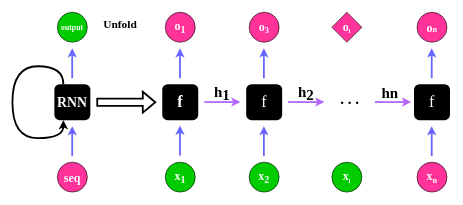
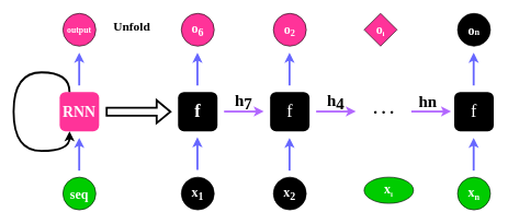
  <mxCell id="0" />
  <mxCell id="1" parent="0" />
  <mxCell id="2" value="&lt;font size=&quot;1&quot; data-font-src=&quot;https://fonts.googleapis.com/css?family=Italianno&quot; face=&quot;Italianno&quot; style=&quot;&quot; color=&quot;#ffffff&quot;&gt;&lt;b style=&quot;font-size: 27px;&quot;&gt;f&lt;/b&gt;&lt;/font&gt;" style="rounded=1;whiteSpace=wrap;html=1;fillColor=#000000;strokeColor=none;fontColor=#FF6666;" parent="1" vertex="1"><mxGeometry x="270" y="140" width="60" height="60" as="geometry" /></mxCell>
  <mxCell id="3" value="&lt;font color=&quot;#ffffff&quot; face=&quot;Italianno&quot; style=&quot;font-size: 27px;&quot;&gt;f&lt;/font&gt;" style="rounded=1;whiteSpace=wrap;html=1;fillColor=#000000;strokeColor=none;fontColor=#FF6666;" parent="1" vertex="1"><mxGeometry x="410" y="140" width="60" height="60" as="geometry" /></mxCell>
  <mxCell id="4" value="&lt;span style=&quot;color: rgb(255, 255, 255); font-family: Italianno; font-size: 27px;&quot;&gt;f&lt;/span&gt;" style="rounded=1;whiteSpace=wrap;html=1;fillColor=#000000;strokeColor=none;fontColor=#FF6666;" parent="1" vertex="1"><mxGeometry x="690" y="140" width="60" height="60" as="geometry" /></mxCell>
  <mxCell id="5" style="edgeStyle=orthogonalEdgeStyle;rounded=0;orthogonalLoop=1;jettySize=auto;html=1;exitX=0.5;exitY=0;exitDx=0;exitDy=0;strokeWidth=3;strokeColor=#6666FF;fontColor=#FF6666;" parent="1" edge="1"><mxGeometry relative="1" as="geometry"><mxPoint x="299.5" y="259" as="sourcePoint" /><mxPoint x="299.5" y="209" as="targetPoint" /></mxGeometry></mxCell>
- <mxCell id="6" value="&lt;font face=&quot;Ubuntu&quot; style=&quot;font-size: 20px;&quot;&gt;&lt;b&gt;x&lt;sub&gt;1&lt;/sub&gt;&lt;/b&gt;&lt;/font&gt;" style="ellipse;whiteSpace=wrap;html=1;aspect=fixed;fillColor=#00CC00;fontColor=#FFFFFF;" parent="1" vertex="1"><mxGeometry x="275" y="270" width="50" height="50" as="geometry" /></mxCell>
+ <mxCell id="6" value="&lt;font face=&quot;Ubuntu&quot; style=&quot;font-size: 20px;&quot;&gt;&lt;b&gt;x&lt;sub&gt;1&lt;/sub&gt;&lt;/b&gt;&lt;/font&gt;" style="ellipse;whiteSpace=wrap;html=1;aspect=fixed;fillColor=#000000;fontColor=#FFFFFF;" parent="1" vertex="1"><mxGeometry x="275" y="270" width="50" height="50" as="geometry" /></mxCell>
  <mxCell id="7" style="edgeStyle=orthogonalEdgeStyle;rounded=0;orthogonalLoop=1;jettySize=auto;html=1;exitX=0.5;exitY=0;exitDx=0;exitDy=0;strokeWidth=3;strokeColor=#6666FF;fontColor=#FF6666;" parent="1" edge="1"><mxGeometry relative="1" as="geometry"><mxPoint x="299.5" y="130" as="sourcePoint" /><mxPoint x="299.5" y="80" as="targetPoint" /></mxGeometry></mxCell>
- <mxCell id="8" value="&lt;font face=&quot;Ubuntu&quot;&gt;&lt;span style=&quot;font-size: 20px;&quot;&gt;&lt;b&gt;o&lt;sub&gt;1&lt;/sub&gt;&lt;/b&gt;&lt;/span&gt;&lt;/font&gt;" style="ellipse;whiteSpace=wrap;html=1;aspect=fixed;fillColor=#FF3399;fontColor=#FFFFFF;" parent="1" vertex="1"><mxGeometry x="275" y="20" width="50" height="50" as="geometry" /></mxCell>
- <mxCell id="9" value="&lt;b style=&quot;font-family: Ubuntu; font-size: 20px;&quot;&gt;o&lt;/b&gt;&lt;b style=&quot;font-family: Ubuntu; font-size: 16.667px;&quot;&gt;&lt;sub&gt;3&lt;/sub&gt;&lt;/b&gt;" style="ellipse;whiteSpace=wrap;html=1;aspect=fixed;fillColor=#FF3399;fontColor=#FFFFFF;" parent="1" vertex="1"><mxGeometry x="415" y="20" width="50" height="50" as="geometry" /></mxCell>
- <mxCell id="10" value="&lt;b style=&quot;font-family: Ubuntu; font-size: 20px;&quot;&gt;o&lt;/b&gt;&lt;b style=&quot;font-family: Ubuntu; font-size: 13.889px;&quot;&gt;n&lt;/b&gt;" style="ellipse;whiteSpace=wrap;html=1;aspect=fixed;fillColor=#FF3399;fontColor=#FFFFFF;" parent="1" vertex="1"><mxGeometry x="695" y="20" width="50" height="50" as="geometry" /></mxCell>
+ <mxCell id="8" value="&lt;font face=&quot;Ubuntu&quot;&gt;&lt;span style=&quot;font-size: 20px;&quot;&gt;&lt;b&gt;o&lt;sub&gt;6&lt;/sub&gt;&lt;/b&gt;&lt;/span&gt;&lt;/font&gt;" style="ellipse;whiteSpace=wrap;html=1;aspect=fixed;fillColor=#FF3399;fontColor=#FFFFFF;" parent="1" vertex="1"><mxGeometry x="275" y="20" width="50" height="50" as="geometry" /></mxCell>
+ <mxCell id="9" value="&lt;b style=&quot;font-family: Ubuntu; font-size: 20px;&quot;&gt;o&lt;/b&gt;&lt;b style=&quot;font-family: Ubuntu; font-size: 16.667px;&quot;&gt;&lt;sub&gt;2&lt;/sub&gt;&lt;/b&gt;" style="ellipse;whiteSpace=wrap;html=1;aspect=fixed;fillColor=#FF3399;fontColor=#FFFFFF;" parent="1" vertex="1"><mxGeometry x="415" y="20" width="50" height="50" as="geometry" /></mxCell>
+ <mxCell id="10" value="&lt;b style=&quot;font-family: Ubuntu; font-size: 20px;&quot;&gt;o&lt;/b&gt;&lt;b style=&quot;font-family: Ubuntu; font-size: 13.889px;&quot;&gt;n&lt;/b&gt;" style="ellipse;whiteSpace=wrap;html=1;aspect=fixed;fillColor=#000000;fontColor=#FFFFFF;" parent="1" vertex="1"><mxGeometry x="695" y="20" width="50" height="50" as="geometry" /></mxCell>
  <mxCell id="11" style="edgeStyle=orthogonalEdgeStyle;rounded=0;orthogonalLoop=1;jettySize=auto;html=1;exitX=0.5;exitY=0;exitDx=0;exitDy=0;strokeWidth=3;strokeColor=#6666FF;fontColor=#FF6666;" parent="1" edge="1"><mxGeometry relative="1" as="geometry"><mxPoint x="439.5" y="130" as="sourcePoint" /><mxPoint x="439.5" y="80" as="targetPoint" /></mxGeometry></mxCell>
  <mxCell id="12" style="edgeStyle=orthogonalEdgeStyle;rounded=0;orthogonalLoop=1;jettySize=auto;html=1;exitX=0.5;exitY=0;exitDx=0;exitDy=0;strokeWidth=3;strokeColor=#6666FF;fontColor=#FF6666;" parent="1" edge="1"><mxGeometry relative="1" as="geometry"><mxPoint x="719.5" y="130" as="sourcePoint" /><mxPoint x="719.5" y="80" as="targetPoint" /></mxGeometry></mxCell>
- <mxCell id="13" value="&lt;font face=&quot;Ubuntu&quot; style=&quot;font-size: 20px;&quot;&gt;&lt;b&gt;x&lt;sub&gt;2&lt;/sub&gt;&lt;/b&gt;&lt;/font&gt;" style="ellipse;whiteSpace=wrap;html=1;aspect=fixed;fillColor=#00CC00;fontColor=#FFFFFF;" parent="1" vertex="1"><mxGeometry x="415" y="270" width="50" height="50" as="geometry" /></mxCell>
- <mxCell id="14" value="&lt;font face=&quot;Ubuntu&quot; style=&quot;&quot;&gt;&lt;b style=&quot;&quot;&gt;&lt;span style=&quot;font-size: 20px;&quot;&gt;x&lt;/span&gt;&lt;span style=&quot;font-size: 16.667px;&quot;&gt;&lt;sub&gt;n&lt;/sub&gt;&lt;/span&gt;&lt;/b&gt;&lt;/font&gt;" style="ellipse;whiteSpace=wrap;html=1;aspect=fixed;fillColor=#ff3399;fontColor=#FFFFFF;" parent="1" vertex="1"><mxGeometry x="695" y="270" width="50" height="50" as="geometry" /></mxCell>
+ <mxCell id="13" value="&lt;font face=&quot;Ubuntu&quot; style=&quot;font-size: 20px;&quot;&gt;&lt;b&gt;x&lt;sub&gt;2&lt;/sub&gt;&lt;/b&gt;&lt;/font&gt;" style="ellipse;whiteSpace=wrap;html=1;aspect=fixed;fillColor=#000000;fontColor=#FFFFFF;" parent="1" vertex="1"><mxGeometry x="415" y="270" width="50" height="50" as="geometry" /></mxCell>
+ <mxCell id="14" value="&lt;font face=&quot;Ubuntu&quot; style=&quot;&quot;&gt;&lt;b style=&quot;&quot;&gt;&lt;span style=&quot;font-size: 20px;&quot;&gt;x&lt;/span&gt;&lt;span style=&quot;font-size: 16.667px;&quot;&gt;&lt;sub&gt;n&lt;/sub&gt;&lt;/span&gt;&lt;/b&gt;&lt;/font&gt;" style="ellipse;whiteSpace=wrap;html=1;aspect=fixed;fillColor=#00CC00;fontColor=#FFFFFF;" parent="1" vertex="1"><mxGeometry x="695" y="270" width="50" height="50" as="geometry" /></mxCell>
  <mxCell id="15" style="edgeStyle=orthogonalEdgeStyle;rounded=0;orthogonalLoop=1;jettySize=auto;html=1;exitX=0.5;exitY=0;exitDx=0;exitDy=0;strokeWidth=3;strokeColor=#6666FF;fontColor=#FF6666;" parent="1" edge="1"><mxGeometry relative="1" as="geometry"><mxPoint x="439.5" y="260" as="sourcePoint" /><mxPoint x="439.5" y="210" as="targetPoint" /></mxGeometry></mxCell>
  <mxCell id="16" style="edgeStyle=orthogonalEdgeStyle;rounded=0;orthogonalLoop=1;jettySize=auto;html=1;exitX=0.5;exitY=0;exitDx=0;exitDy=0;strokeWidth=3;strokeColor=#6666FF;fontColor=#FF6666;" parent="1" edge="1"><mxGeometry relative="1" as="geometry"><mxPoint x="719.5" y="260" as="sourcePoint" /><mxPoint x="719.5" y="210" as="targetPoint" /></mxGeometry></mxCell>
  <mxCell id="17" style="edgeStyle=orthogonalEdgeStyle;rounded=0;orthogonalLoop=1;jettySize=auto;html=1;exitX=0.5;exitY=0;exitDx=0;exitDy=0;strokeWidth=3;strokeColor=#B266FF;fontColor=#FF6666;" parent="1" edge="1"><mxGeometry relative="1" as="geometry"><mxPoint x="340" y="169.78" as="sourcePoint" /><mxPoint x="400.5" y="169.78" as="targetPoint" /></mxGeometry></mxCell>
  <mxCell id="18" style="edgeStyle=orthogonalEdgeStyle;rounded=0;orthogonalLoop=1;jettySize=auto;html=1;exitX=0.5;exitY=0;exitDx=0;exitDy=0;strokeWidth=3;strokeColor=#B266FF;fontColor=#FF6666;" parent="1" edge="1"><mxGeometry relative="1" as="geometry"><mxPoint x="480" y="169.76" as="sourcePoint" /><mxPoint x="540.5" y="169.76" as="targetPoint" /></mxGeometry></mxCell>
  <mxCell id="19" style="edgeStyle=orthogonalEdgeStyle;rounded=0;orthogonalLoop=1;jettySize=auto;html=1;exitX=0.5;exitY=0;exitDx=0;exitDy=0;strokeWidth=3;strokeColor=#B266FF;fontColor=#FF6666;" parent="1" edge="1"><mxGeometry relative="1" as="geometry"><mxPoint x="624.75" y="169.76" as="sourcePoint" /><mxPoint x="685.25" y="169.76" as="targetPoint" /></mxGeometry></mxCell>
- <mxCell id="20" value="&lt;font data-font-src=&quot;https://fonts.googleapis.com/css?family=Italianno&quot; face=&quot;Italianno&quot; style=&quot;font-size: 25px;&quot;&gt;&lt;span style=&quot;font-size: 25px;&quot;&gt;h&lt;sub style=&quot;font-size: 25px;&quot;&gt;1&lt;/sub&gt;&lt;/span&gt;&lt;/font&gt;" style="text;html=1;align=center;verticalAlign=middle;whiteSpace=wrap;rounded=0;fontSize=25;fontStyle=1" parent="1" vertex="1"><mxGeometry x="340" y="140" width="60" height="30" as="geometry" /></mxCell>
- <mxCell id="21" value="&lt;font style=&quot;font-size: 25px;&quot;&gt;&lt;span style=&quot;font-size: 25px;&quot;&gt;&lt;span style=&quot;font-size: 25px;&quot;&gt;h&lt;/span&gt;&lt;span style=&quot;font-size: 25px;&quot;&gt;&lt;sub style=&quot;font-size: 25px;&quot;&gt;2&lt;/sub&gt;&lt;/span&gt;&lt;/span&gt;&lt;/font&gt;" style="text;html=1;align=center;verticalAlign=middle;whiteSpace=wrap;rounded=0;fontFamily=Italianno;fontSource=https%3A%2F%2Ffonts.googleapis.com%2Fcss%3Ffamily%3DItalianno;fontSize=25;fontStyle=1" parent="1" vertex="1"><mxGeometry x="480" y="140" width="60" height="30" as="geometry" /></mxCell>
+ <mxCell id="20" value="&lt;font data-font-src=&quot;https://fonts.googleapis.com/css?family=Italianno&quot; face=&quot;Italianno&quot; style=&quot;font-size: 25px;&quot;&gt;&lt;span style=&quot;font-size: 25px;&quot;&gt;h&lt;sub style=&quot;font-size: 25px;&quot;&gt;7&lt;/sub&gt;&lt;/span&gt;&lt;/font&gt;" style="text;html=1;align=center;verticalAlign=middle;whiteSpace=wrap;rounded=0;fontSize=25;fontStyle=1" parent="1" vertex="1"><mxGeometry x="340" y="140" width="60" height="30" as="geometry" /></mxCell>
+ <mxCell id="21" value="&lt;font style=&quot;font-size: 25px;&quot;&gt;&lt;span style=&quot;font-size: 25px;&quot;&gt;&lt;span style=&quot;font-size: 25px;&quot;&gt;h&lt;/span&gt;&lt;span style=&quot;font-size: 25px;&quot;&gt;&lt;sub style=&quot;font-size: 25px;&quot;&gt;4&lt;/sub&gt;&lt;/span&gt;&lt;/span&gt;&lt;/font&gt;" style="text;html=1;align=center;verticalAlign=middle;whiteSpace=wrap;rounded=0;fontFamily=Italianno;fontSource=https%3A%2F%2Ffonts.googleapis.com%2Fcss%3Ffamily%3DItalianno;fontSize=25;fontStyle=1" parent="1" vertex="1"><mxGeometry x="480" y="140" width="60" height="30" as="geometry" /></mxCell>
  <mxCell id="22" value="&lt;font style=&quot;font-size: 25px;&quot;&gt;&lt;span style=&quot;font-size: 25px;&quot;&gt;&lt;span style=&quot;font-size: 25px;&quot;&gt;hn&lt;/span&gt;&lt;/span&gt;&lt;/font&gt;" style="text;html=1;align=center;verticalAlign=middle;whiteSpace=wrap;rounded=0;fontFamily=Italianno;fontSource=https%3A%2F%2Ffonts.googleapis.com%2Fcss%3Ffamily%3DItalianno;fontSize=25;fontStyle=1" parent="1" vertex="1"><mxGeometry x="620" y="140" width="60" height="30" as="geometry" /></mxCell>
- <mxCell id="23" value="&lt;font face=&quot;Ubuntu&quot; size=&quot;1&quot; style=&quot;&quot; color=&quot;#ffffff&quot;&gt;&lt;b style=&quot;font-size: 23px;&quot;&gt;RNN&lt;/b&gt;&lt;/font&gt;" style="rounded=1;whiteSpace=wrap;html=1;fillColor=#000000;strokeColor=none;fontColor=#FF6666;" parent="1" vertex="1"><mxGeometry x="90" y="140" width="60" height="60" as="geometry" /></mxCell>
- <mxCell id="24" value="&lt;font face=&quot;Ubuntu&quot; style=&quot;font-size: 20px;&quot;&gt;&lt;b&gt;seq&lt;/b&gt;&lt;/font&gt;" style="ellipse;whiteSpace=wrap;html=1;aspect=fixed;fillColor=#ff3399;fontColor=#FFFFFF;" parent="1" vertex="1"><mxGeometry x="95" y="270" width="50" height="50" as="geometry" /></mxCell>
- <mxCell id="25" value="&lt;font size=&quot;1&quot; face=&quot;Ubuntu&quot;&gt;&lt;b style=&quot;font-size: 13px;&quot;&gt;output&lt;/b&gt;&lt;/font&gt;" style="ellipse;whiteSpace=wrap;html=1;aspect=fixed;fillColor=#00cc00;fontColor=#FFFFFF;" parent="1" vertex="1"><mxGeometry x="95" y="20" width="50" height="50" as="geometry" /></mxCell>
+ <mxCell id="23" value="&lt;font face=&quot;Ubuntu&quot; size=&quot;1&quot; style=&quot;&quot; color=&quot;#ffffff&quot;&gt;&lt;b style=&quot;font-size: 23px;&quot;&gt;RNN&lt;/b&gt;&lt;/font&gt;" style="rounded=1;whiteSpace=wrap;html=1;fillColor=#ff3399;strokeColor=none;fontColor=#FF6666;" parent="1" vertex="1"><mxGeometry x="90" y="140" width="60" height="60" as="geometry" /></mxCell>
+ <mxCell id="24" value="&lt;font face=&quot;Ubuntu&quot; style=&quot;font-size: 20px;&quot;&gt;&lt;b&gt;seq&lt;/b&gt;&lt;/font&gt;" style="ellipse;whiteSpace=wrap;html=1;aspect=fixed;fillColor=#00CC00;fontColor=#FFFFFF;" parent="1" vertex="1"><mxGeometry x="95" y="270" width="50" height="50" as="geometry" /></mxCell>
+ <mxCell id="25" value="&lt;font size=&quot;1&quot; face=&quot;Ubuntu&quot;&gt;&lt;b style=&quot;font-size: 13px;&quot;&gt;output&lt;/b&gt;&lt;/font&gt;" style="ellipse;whiteSpace=wrap;html=1;aspect=fixed;fillColor=#FF3399;fontColor=#FFFFFF;" parent="1" vertex="1"><mxGeometry x="95" y="20" width="50" height="50" as="geometry" /></mxCell>
  <mxCell id="26" style="edgeStyle=orthogonalEdgeStyle;rounded=0;orthogonalLoop=1;jettySize=auto;html=1;exitX=0.5;exitY=0;exitDx=0;exitDy=0;strokeWidth=3;strokeColor=#6666FF;fontColor=#FF6666;" parent="1" edge="1"><mxGeometry relative="1" as="geometry"><mxPoint x="119.74" y="130" as="sourcePoint" /><mxPoint x="119.74" y="80" as="targetPoint" /></mxGeometry></mxCell>
  <mxCell id="27" style="edgeStyle=orthogonalEdgeStyle;rounded=0;orthogonalLoop=1;jettySize=auto;html=1;exitX=0.5;exitY=0;exitDx=0;exitDy=0;strokeWidth=3;strokeColor=#6666FF;fontColor=#FF6666;" parent="1" edge="1"><mxGeometry relative="1" as="geometry"><mxPoint x="119.74" y="260" as="sourcePoint" /><mxPoint x="119.74" y="210" as="targetPoint" /></mxGeometry></mxCell>
  <mxCell id="28" style="edgeStyle=orthogonalEdgeStyle;rounded=0;orthogonalLoop=1;jettySize=auto;html=1;exitX=0.25;exitY=0;exitDx=0;exitDy=0;entryX=0.25;entryY=1;entryDx=0;entryDy=0;strokeWidth=3;curved=1;" parent="1" source="23" target="23" edge="1"><mxGeometry relative="1" as="geometry"><Array as="points"><mxPoint x="105" y="110" /><mxPoint x="20" y="110" /><mxPoint x="20" y="230" /><mxPoint x="105" y="230" /></Array></mxGeometry></mxCell>
  <mxCell id="29" value="" style="shape=flexArrow;endArrow=classic;html=1;rounded=0;strokeWidth=3;" parent="1" edge="1"><mxGeometry width="50" height="50" relative="1" as="geometry"><mxPoint x="160" y="170" as="sourcePoint" /><mxPoint x="260" y="170" as="targetPoint" /></mxGeometry></mxCell>
  <mxCell id="30" value="&lt;b&gt;&lt;font style=&quot;font-size: 19px;&quot; face=&quot;Ubuntu&quot;&gt;Unfold&lt;/font&gt;&lt;/b&gt;" style="text;html=1;align=center;verticalAlign=middle;whiteSpace=wrap;rounded=0;" parent="1" vertex="1"><mxGeometry x="170" y="25" width="60" height="30" as="geometry" /></mxCell>
  <mxCell id="31" value="&lt;b&gt;&lt;font style=&quot;font-size: 25px;&quot; face=&quot;Ubuntu&quot;&gt;. . .&lt;/font&gt;&lt;/b&gt;" style="text;html=1;align=center;verticalAlign=middle;whiteSpace=wrap;rounded=0;" vertex="1" parent="1"><mxGeometry x="553" y="150" width="60" height="30" as="geometry" /></mxCell>
  <mxCell id="32" value="&lt;b style=&quot;font-family: Ubuntu; font-size: 20px;&quot;&gt;o&lt;/b&gt;&lt;b style=&quot;font-family: Ubuntu; font-size: 13.889px;&quot;&gt;&lt;sub&gt;i&lt;/sub&gt;&lt;/b&gt;" style="rhombus;whiteSpace=wrap;html=1;aspect=fixed;fillColor=#FF3399;fontColor=#FFFFFF;" vertex="1" parent="1"><mxGeometry x="553" y="20" width="50" height="50" as="geometry" /></mxCell>
- <mxCell id="33" value="&lt;font face=&quot;Ubuntu&quot; style=&quot;&quot;&gt;&lt;b style=&quot;&quot;&gt;&lt;span style=&quot;font-size: 20px;&quot;&gt;x&lt;/span&gt;&lt;span style=&quot;font-size: 13.889px;&quot;&gt;&lt;sub&gt;i&lt;/sub&gt;&lt;/span&gt;&lt;/b&gt;&lt;/font&gt;" style="ellipse;whiteSpace=wrap;html=1;aspect=fixed;fillColor=#00CC00;fontColor=#FFFFFF;" vertex="1" parent="1"><mxGeometry x="553" y="270" width="50" height="50" as="geometry" /></mxCell>
+ <mxCell id="33" value="&lt;font face=&quot;Ubuntu&quot; style=&quot;&quot;&gt;&lt;b style=&quot;&quot;&gt;&lt;span style=&quot;font-size: 20px;&quot;&gt;x&lt;/span&gt;&lt;span style=&quot;font-size: 13.889px;&quot;&gt;&lt;sub&gt;i&lt;/sub&gt;&lt;/span&gt;&lt;/b&gt;&lt;/font&gt;" style="ellipse;whiteSpace=wrap;html=1;aspect=fixed;fillColor=#00CC00;fontColor=#FFFFFF;" vertex="1" parent="1"><mxGeometry x="553" y="270" width="75" height="40" as="geometry" /></mxCell>
